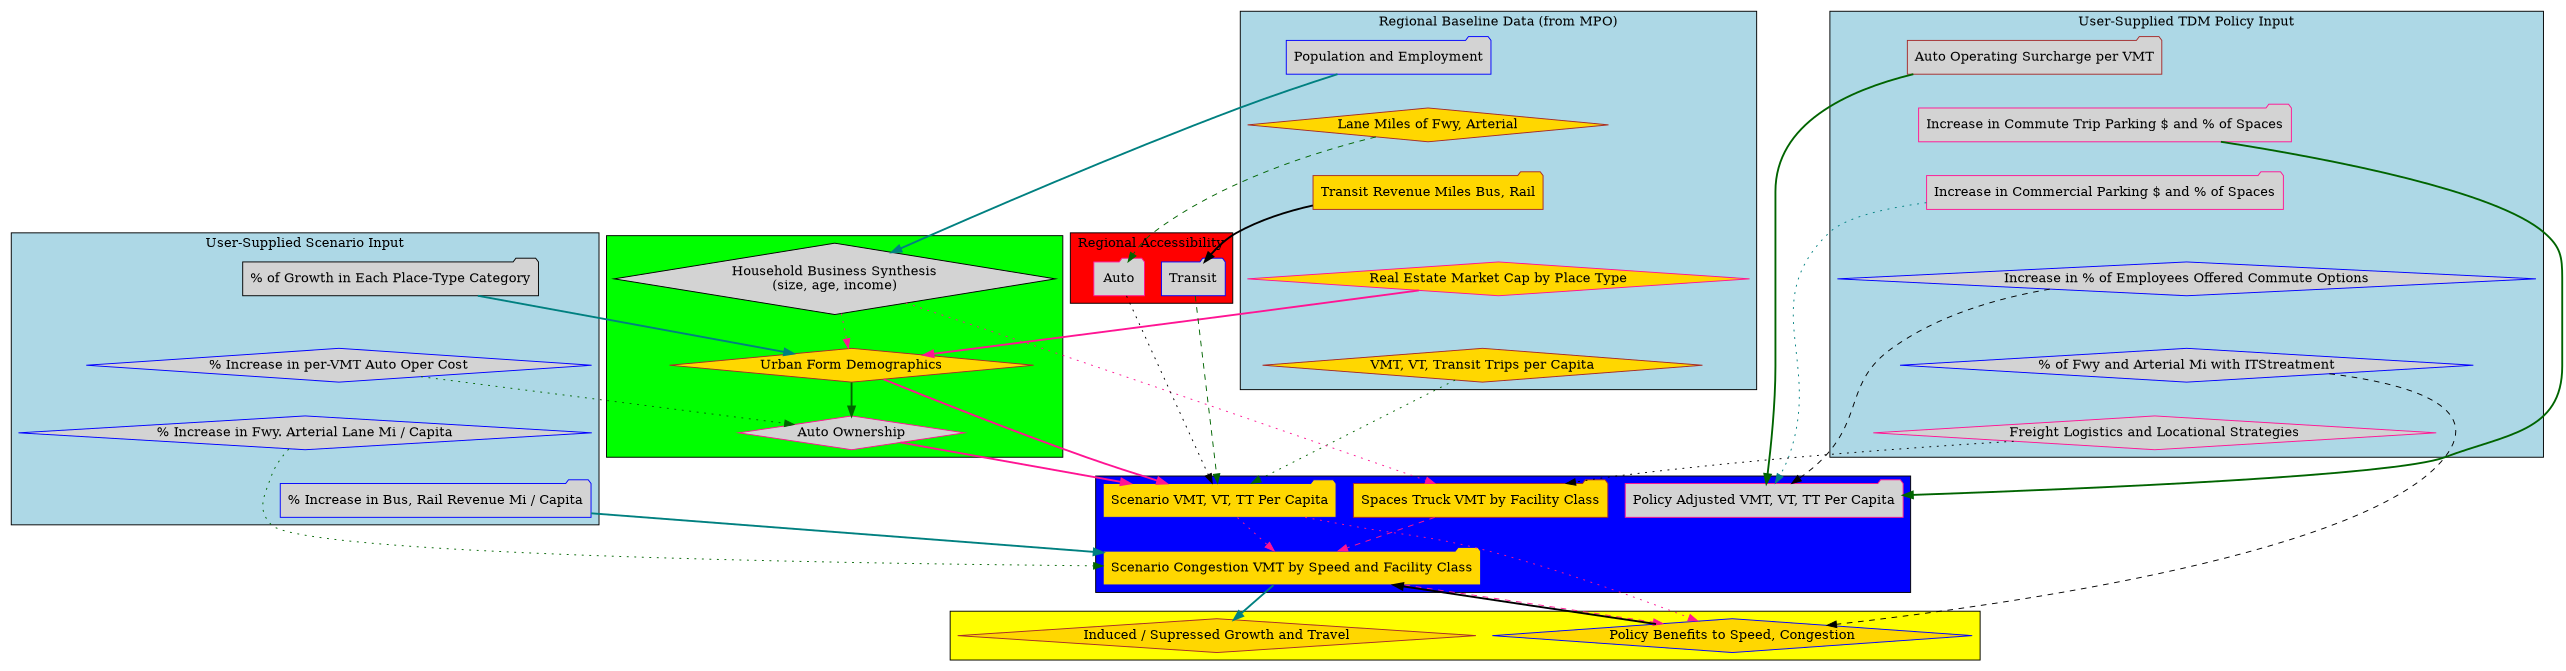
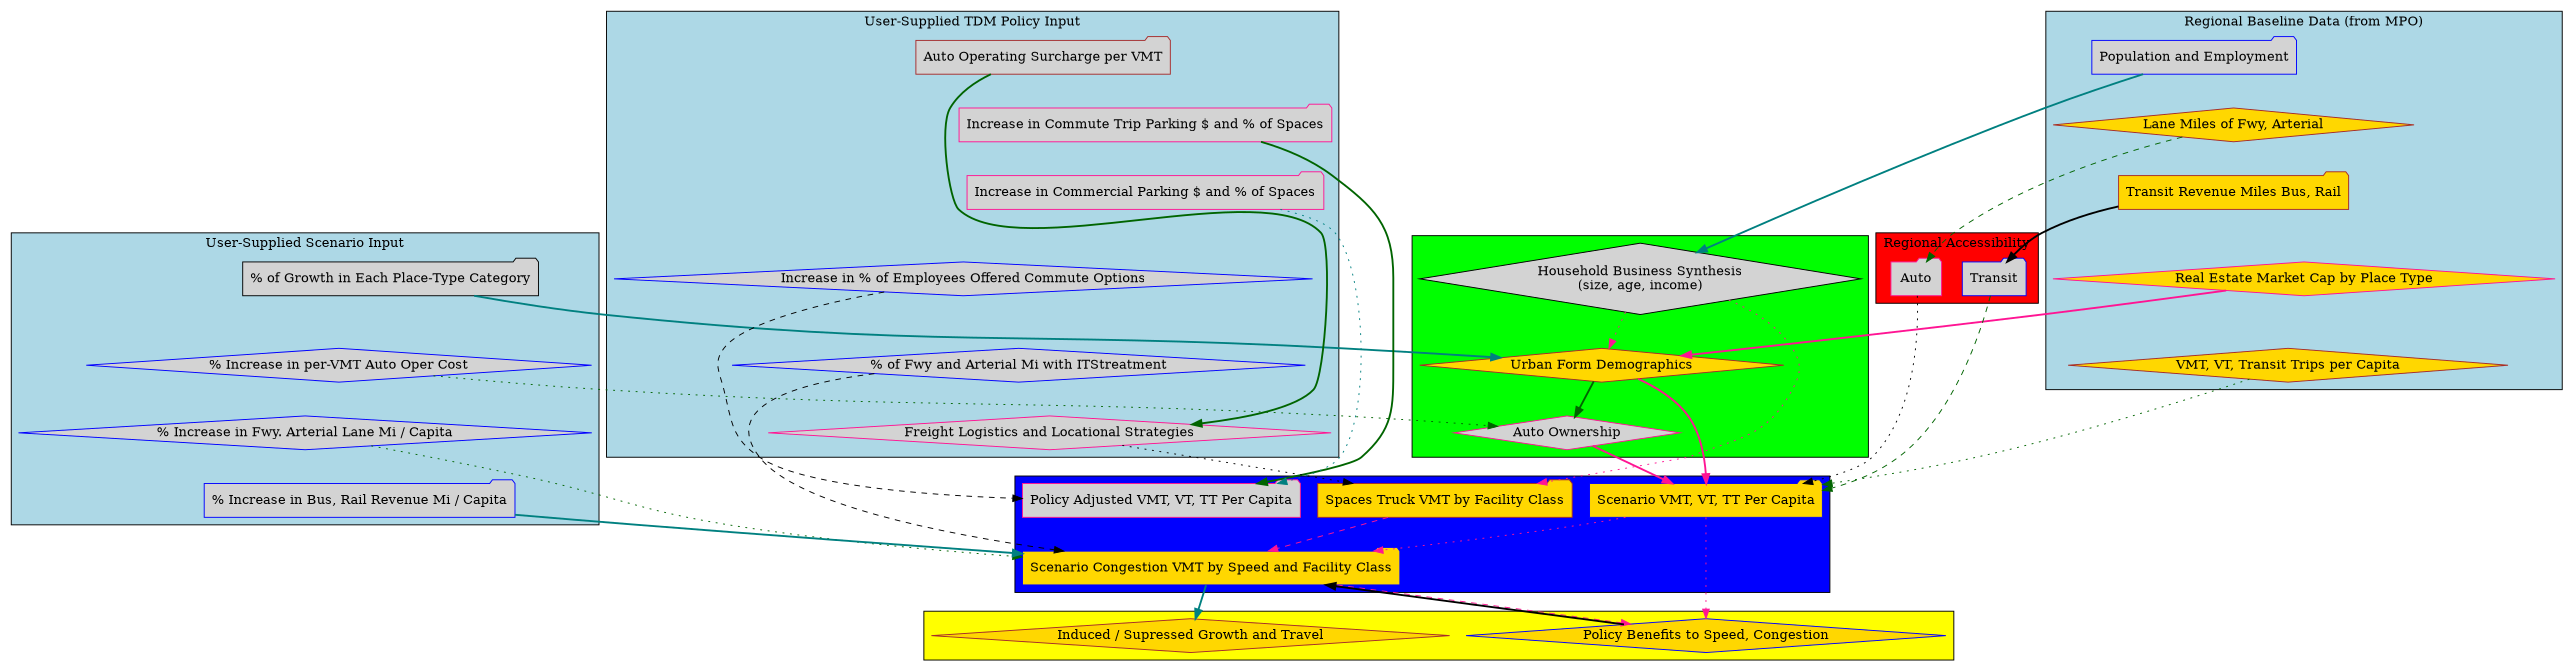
  digraph {
    node [color=blue fillcolor=lightgrey shape=folder style=filled]
    edge [style=invis]
    n1 [label="Population and Employment"]
    n2 [color=brown fillcolor=gold label="Lane Miles of Fwy, Arterial" shape=diamond]
    n3 [color=brown fillcolor=gold label="Transit Revenue Miles Bus, Rail"]
    n4 [color=deeppink fillcolor=gold label="Real Estate Market Cap by Place Type" shape=diamond]
    n5 [color=brown fillcolor=gold label="VMT, VT, Transit Trips per Capita" shape=diamond]
    n6 [color=black label="% of Growth in Each Place-Type Category"]
    n7 [label="% Increase in per-VMT Auto Oper Cost" shape=diamond]
    n8 [label="% Increase in Fwy. Arterial Lane Mi / Capita" shape=diamond]
    n9 [label="% Increase in Bus, Rail Revenue Mi / Capita"]
    n10 [color=black label="Household Business Synthesis\n(size, age, income)" shape=diamond]
    n11 [color=brown fillcolor=gold label="Urban Form Demographics" shape=diamond]
    n12 [color=deeppink label="Auto Ownership" shape=diamond]
    n13 [color=brown label="Auto Operating Surcharge per VMT"]
    n14 [color=deeppink label="Increase in Commute Trip Parking $ and % of Spaces"]
    n15 [color=deeppink label="Increase in Commercial Parking $ and % of Spaces"]
    n16 [label="Increase in % of Employees Offered Commute Options" shape=diamond]
    n17 [label="% of Fwy and Arterial Mi with ITStreatment" shape=diamond]
    n18 [color=deeppink label="Freight Logistics and Locational Strategies" shape=diamond]
    n19 [fillcolor=gold label="Scenario VMT, VT, TT Per Capita"]
    n20 [fillcolor=gold label="Scenario Congestion VMT by Speed and Facility Class"]
    n21 [color=deeppink label="Policy Adjusted VMT, VT, TT Per Capita"]
    n22 [color=brown fillcolor=gold label="Spaces Truck VMT by Facility Class"]
    n23 [color=brown fillcolor=gold label="Induced / Supressed Growth and Travel" shape=diamond]
    n24 [fillcolor=gold label="Policy Benefits to Speed, Congestion" shape=diamond]
    n25 [color=deeppink label=Auto]
    n26 [label=Transit]
    subgraph cluster_1 {
      fillcolor=lightblue
      label="Regional Baseline Data (from MPO)"
      style=filled
      n1
      n2
      n3
      n4
      n5
    }
    subgraph cluster_2 {
      fillcolor=lightblue
      label="User-Supplied Scenario Input"
      style=filled
      n6
      n7
      n8
      n9
    }
    subgraph cluster_3 {
      fillcolor=green
      style=filled
      n10
      n11
      n12
    }
    subgraph cluster_4 {
      fillcolor=lightblue
      label="User-Supplied TDM Policy Input"
      style=filled
      n13
      n14
      n15
      n16
      n17
      n18
    }
    subgraph cluster_5 {
      fillcolor=blue
      style=filled
      n19
      n20
      n21
      n22
    }
    subgraph cluster_6 {
      fillcolor=yellow
      style=filled
      n23
      n24
    }
    subgraph cluster_7 {
      fillcolor=red
      label="Regional Accessibility"
      style=filled
      n25
      n26
    }
    n1 -> n2
    n1 -> n10 [color=teal style=bold]
    n2 -> n3
    n2 -> n25 [color=darkgreen style=dashed]
    n3 -> n4
    n3 -> n26 [color=black style=bold]
    n4 -> n5
    n4 -> n11 [color=deeppink style=bold]
    n5 -> n19 [color=darkgreen style=dotted]
    n6 -> n7
    n6 -> n11 [color=teal style=bold]
    n7 -> n8
    n7 -> n12 [color=darkgreen style=dotted]
    n8 -> n9
    n8 -> n20 [color=darkgreen style=dotted]
    n9 -> n20 [color=teal style=bold]
    n10 -> n11 [color=deeppink style=dotted]
    n10 -> n22 [color=deeppink style=dotted]
    n11 -> n12 [color=darkgreen style=bold]
    n11 -> n19 [color=deeppink style=bold]
    n12 -> n19 [color=deeppink style=bold]
    n13 -> n14
-   n13 -> n21 [color=darkgreen style=bold]
+   n13 -> n18 [color=darkgreen style=bold]
    n14 -> n15
    n14 -> n21 [color=darkgreen style=bold]
    n15 -> n16
    n15 -> n21 [color=teal style=dotted]
    n16 -> n17
    n16 -> n21 [color=black style=dashed]
    n17 -> n18
-   n17 -> n24 [color=black style=dashed]
+   n17 -> n20 [color=black style=dashed]
    n18 -> n22 [color=black style=dotted]
    n19 -> n20 [color=deeppink style=dotted]
    n19 -> n24 [color=deeppink style=dotted]
    n20 -> n23 [arrowtail=tee color=teal style=bold]
    n20 -> n24 [color=deeppink style=dashed]
    n22 -> n20 [color=deeppink style=dashed]
    n24 -> n20 [color=black style=bold]
    n25 -> n19 [color=black style=dotted]
    n26 -> n19 [color=darkgreen style=dashed]
  }
